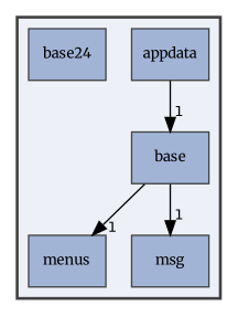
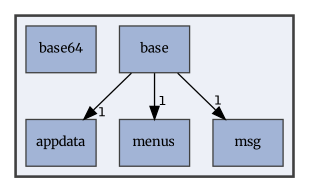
  digraph {
    compound=true
    fontname=Merriweather
    node [color=grey25 fillcolor="#a2b4d6" fontname=Merriweather fontsize=10 shape=box style="filled,"]
    edge [fontname=Merriweather fontsize=10 headlabel=1 labeldistance=1.5 labelfontname=Helvetica labelfontsize=10]
    n1 [label=base]
    n2 [label=appdata]
-   n3 [label=base24]
+   n3 [label=base64]
    n4 [label=menus]
    n5 [label=msg]
    subgraph cluster_1 {
      bgcolor="#edf0f7"
      fontsize=10
      pencolor=grey25
      style="filled,bold,"
      n1
      n2
      n3
      n4
      n5
    }
-   n2 -> n1
+   n1 -> n2
    n1 -> n4
    n1 -> n5
  }
